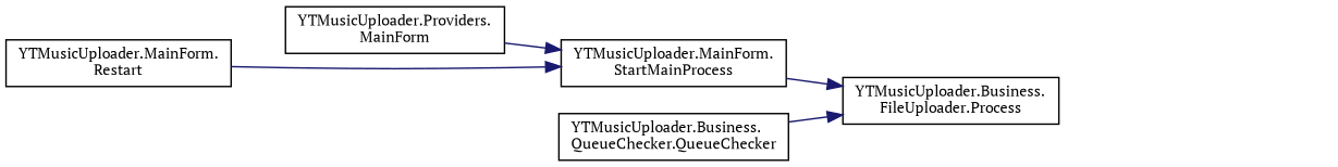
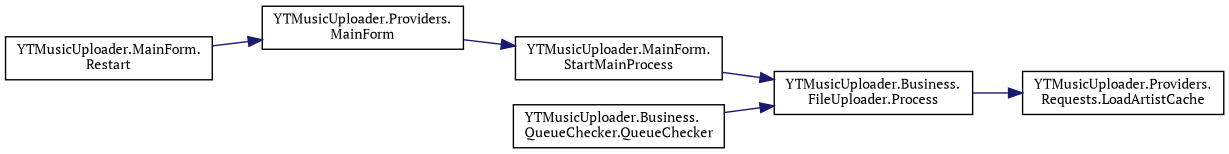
  digraph {
    fontname="PT Serif"
    rankdir=RL
    node [color=black fillcolor=white fontname="PT Serif" fontsize=10 shape=record style=filled]
    edge [color=midnightblue dir=back fontname="PT Serif" fontsize=10 labelfontname=Helvetica labelfontsize=10 style=solid]
+   n1 [height=0.2 label="YTMusicUploader.Providers.\lRequests.LoadArtistCache" width=0.4]
    n2 [height=0.2 label="YTMusicUploader.Business.\lFileUploader.Process" width=0.4]
    n3 [height=0.2 label="YTMusicUploader.MainForm.\lStartMainProcess" width=0.4]
    n4 [height=0.2 label="YTMusicUploader.Business.\lQueueChecker.QueueChecker" width=0.4]
    n5 [height=0.2 label="YTMusicUploader.Providers.\lMainForm" width=0.4]
    n6 [height=0.2 label="YTMusicUploader.MainForm.\lRestart" width=0.4]
+   n1 -> n2
    n2 -> n3
    n2 -> n4
    n3 -> n5
-   n3 -> n6
+   n5 -> n6
  }
